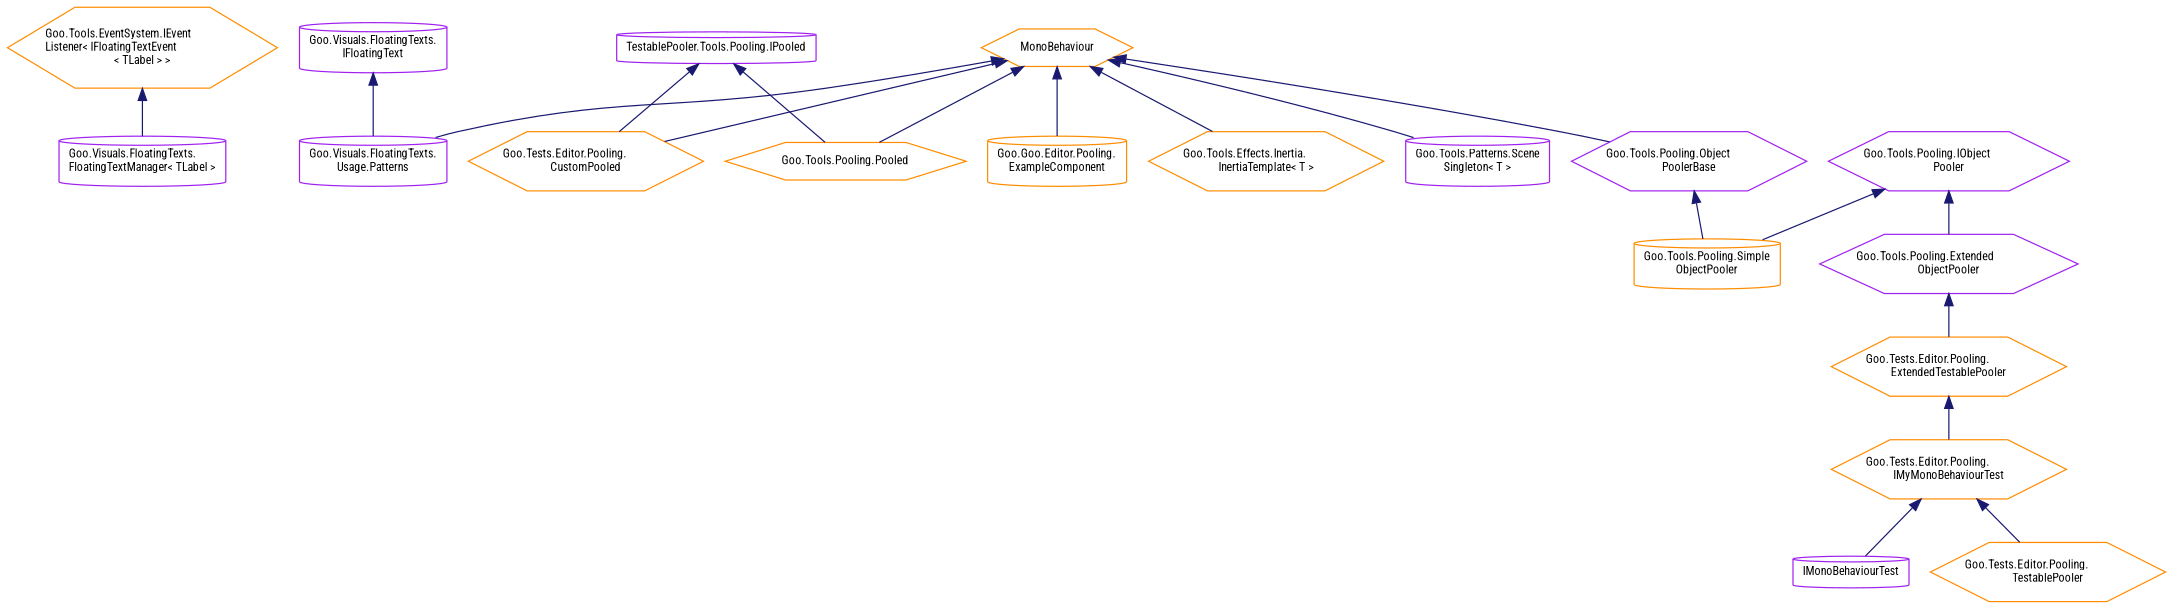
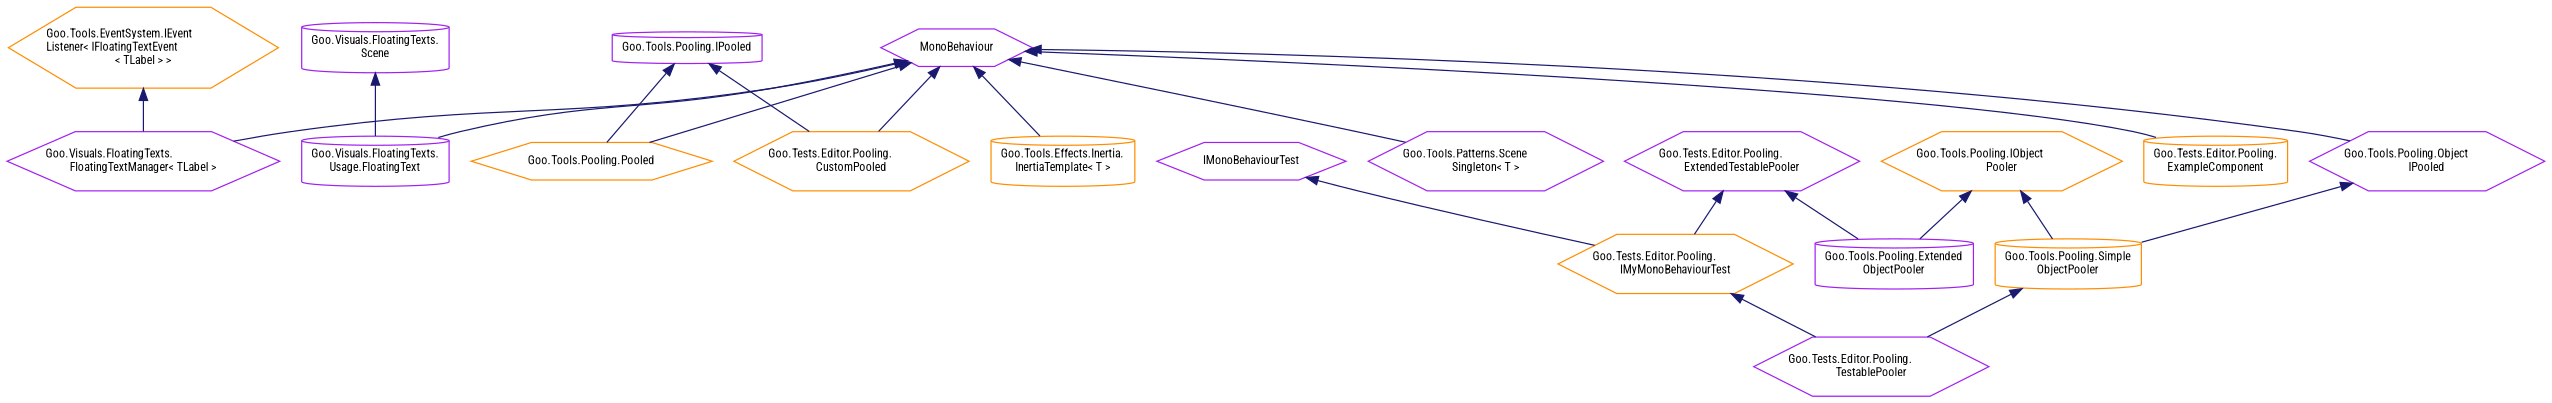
  digraph {
    fontname="Roboto Condensed"
    rankdir=TB
    node [color=purple fillcolor=white fontname="Roboto Condensed" fontsize=10 shape=hexagon style=filled]
    edge [color=midnightblue dir=back fontname="Roboto Condensed" fontsize=10 labelfontname=Calibrii labelfontsize=10 style=solid]
    n1 [color=darkorange height=0.2 label="Goo.Tools.EventSystem.IEvent\lListener\< IFloatingTextEvent\l\< TLabel \> \>" width=0.4]
-   n2 [height=0.2 label="Goo.Visuals.FloatingTexts.\lFloatingTextManager\< TLabel \>" shape=cylinder width=0.4]
-   n3 [height=0.2 label="Goo.Visuals.FloatingTexts.\lIFloatingText" shape=cylinder width=0.4]
-   n4 [height=0.2 label="Goo.Visuals.FloatingTexts.\lUsage.Patterns" shape=cylinder width=0.4]
-   n5 [height=0.2 label=IMonoBehaviourTest shape=cylinder width=0.4]
+   n2 [height=0.2 label="Goo.Visuals.FloatingTexts.\lFloatingTextManager\< TLabel \>" width=0.4]
+   n3 [height=0.2 label="Goo.Visuals.FloatingTexts.\lScene" shape=cylinder width=0.4]
+   n4 [height=0.2 label="Goo.Visuals.FloatingTexts.\lUsage.FloatingText" shape=cylinder width=0.4]
+   n5 [height=0.2 label=IMonoBehaviourTest width=0.4]
    n6 [color=darkorange height=0.2 label="Goo.Tests.Editor.Pooling.\lIMyMonoBehaviourTest" width=0.4]
-   n7 [color=darkorange height=0.2 label="Goo.Tests.Editor.Pooling.\lTestablePooler" width=0.4]
-   n8 [color=darkorange height=0.2 label="Goo.Tests.Editor.Pooling.\lExtendedTestablePooler" width=0.4]
-   n9 [height=0.2 label="Goo.Tools.Pooling.IObject\lPooler" width=0.4]
-   n10 [height=0.2 label="Goo.Tools.Pooling.Extended\lObjectPooler" width=0.4]
+   n7 [height=0.2 label="Goo.Tests.Editor.Pooling.\lTestablePooler" width=0.4]
+   n8 [height=0.2 label="Goo.Tests.Editor.Pooling.\lExtendedTestablePooler" width=0.4]
+   n9 [color=darkorange height=0.2 label="Goo.Tools.Pooling.IObject\lPooler" width=0.4]
+   n10 [height=0.2 label="Goo.Tools.Pooling.Extended\lObjectPooler" shape=cylinder width=0.4]
    n11 [color=darkorange height=0.2 label="Goo.Tools.Pooling.Simple\lObjectPooler" shape=cylinder width=0.4]
-   n12 [height=0.2 label="TestablePooler.Tools.Pooling.IPooled" shape=cylinder width=0.4]
+   n12 [height=0.2 label="Goo.Tools.Pooling.IPooled" shape=cylinder width=0.4]
    n13 [color=darkorange height=0.2 label="Goo.Tests.Editor.Pooling.\lCustomPooled" width=0.4]
    n14 [color=darkorange height=0.2 label="Goo.Tools.Pooling.Pooled" width=0.4]
-   n15 [color=darkorange height=0.2 label=MonoBehaviour width=0.4]
-   n16 [color=darkorange height=0.2 label="Goo.Goo.Editor.Pooling.\lExampleComponent" shape=cylinder width=0.4]
-   n17 [color=darkorange height=0.2 label="Goo.Tools.Effects.Inertia.\lInertiaTemplate\< T \>" width=0.4]
-   n18 [height=0.2 label="Goo.Tools.Patterns.Scene\lSingleton\< T \>" shape=cylinder width=0.4]
-   n19 [height=0.2 label="Goo.Tools.Pooling.Object\lPoolerBase" width=0.4]
+   n15 [height=0.2 label=MonoBehaviour width=0.4]
+   n16 [color=darkorange height=0.2 label="Goo.Tests.Editor.Pooling.\lExampleComponent" shape=cylinder width=0.4]
+   n17 [color=darkorange height=0.2 label="Goo.Tools.Effects.Inertia.\lInertiaTemplate\< T \>" shape=cylinder width=0.4]
+   n18 [height=0.2 label="Goo.Tools.Patterns.Scene\lSingleton\< T \>" width=0.4]
+   n19 [height=0.2 label="Goo.Tools.Pooling.Object\lIPooled" width=0.4]
    n1 -> n2
    n3 -> n4
-   n6 -> n5
+   n5 -> n6
    n6 -> n7
    n8 -> n6
    n9 -> n10
    n9 -> n11
-   n10 -> n8
+   n8 -> n10
+   n11 -> n7
    n12 -> n13
    n12 -> n14
+   n15 -> n2
    n15 -> n4
    n15 -> n13
    n15 -> n14
    n15 -> n16
    n15 -> n17
    n15 -> n18
    n15 -> n19
    n19 -> n11
  }
